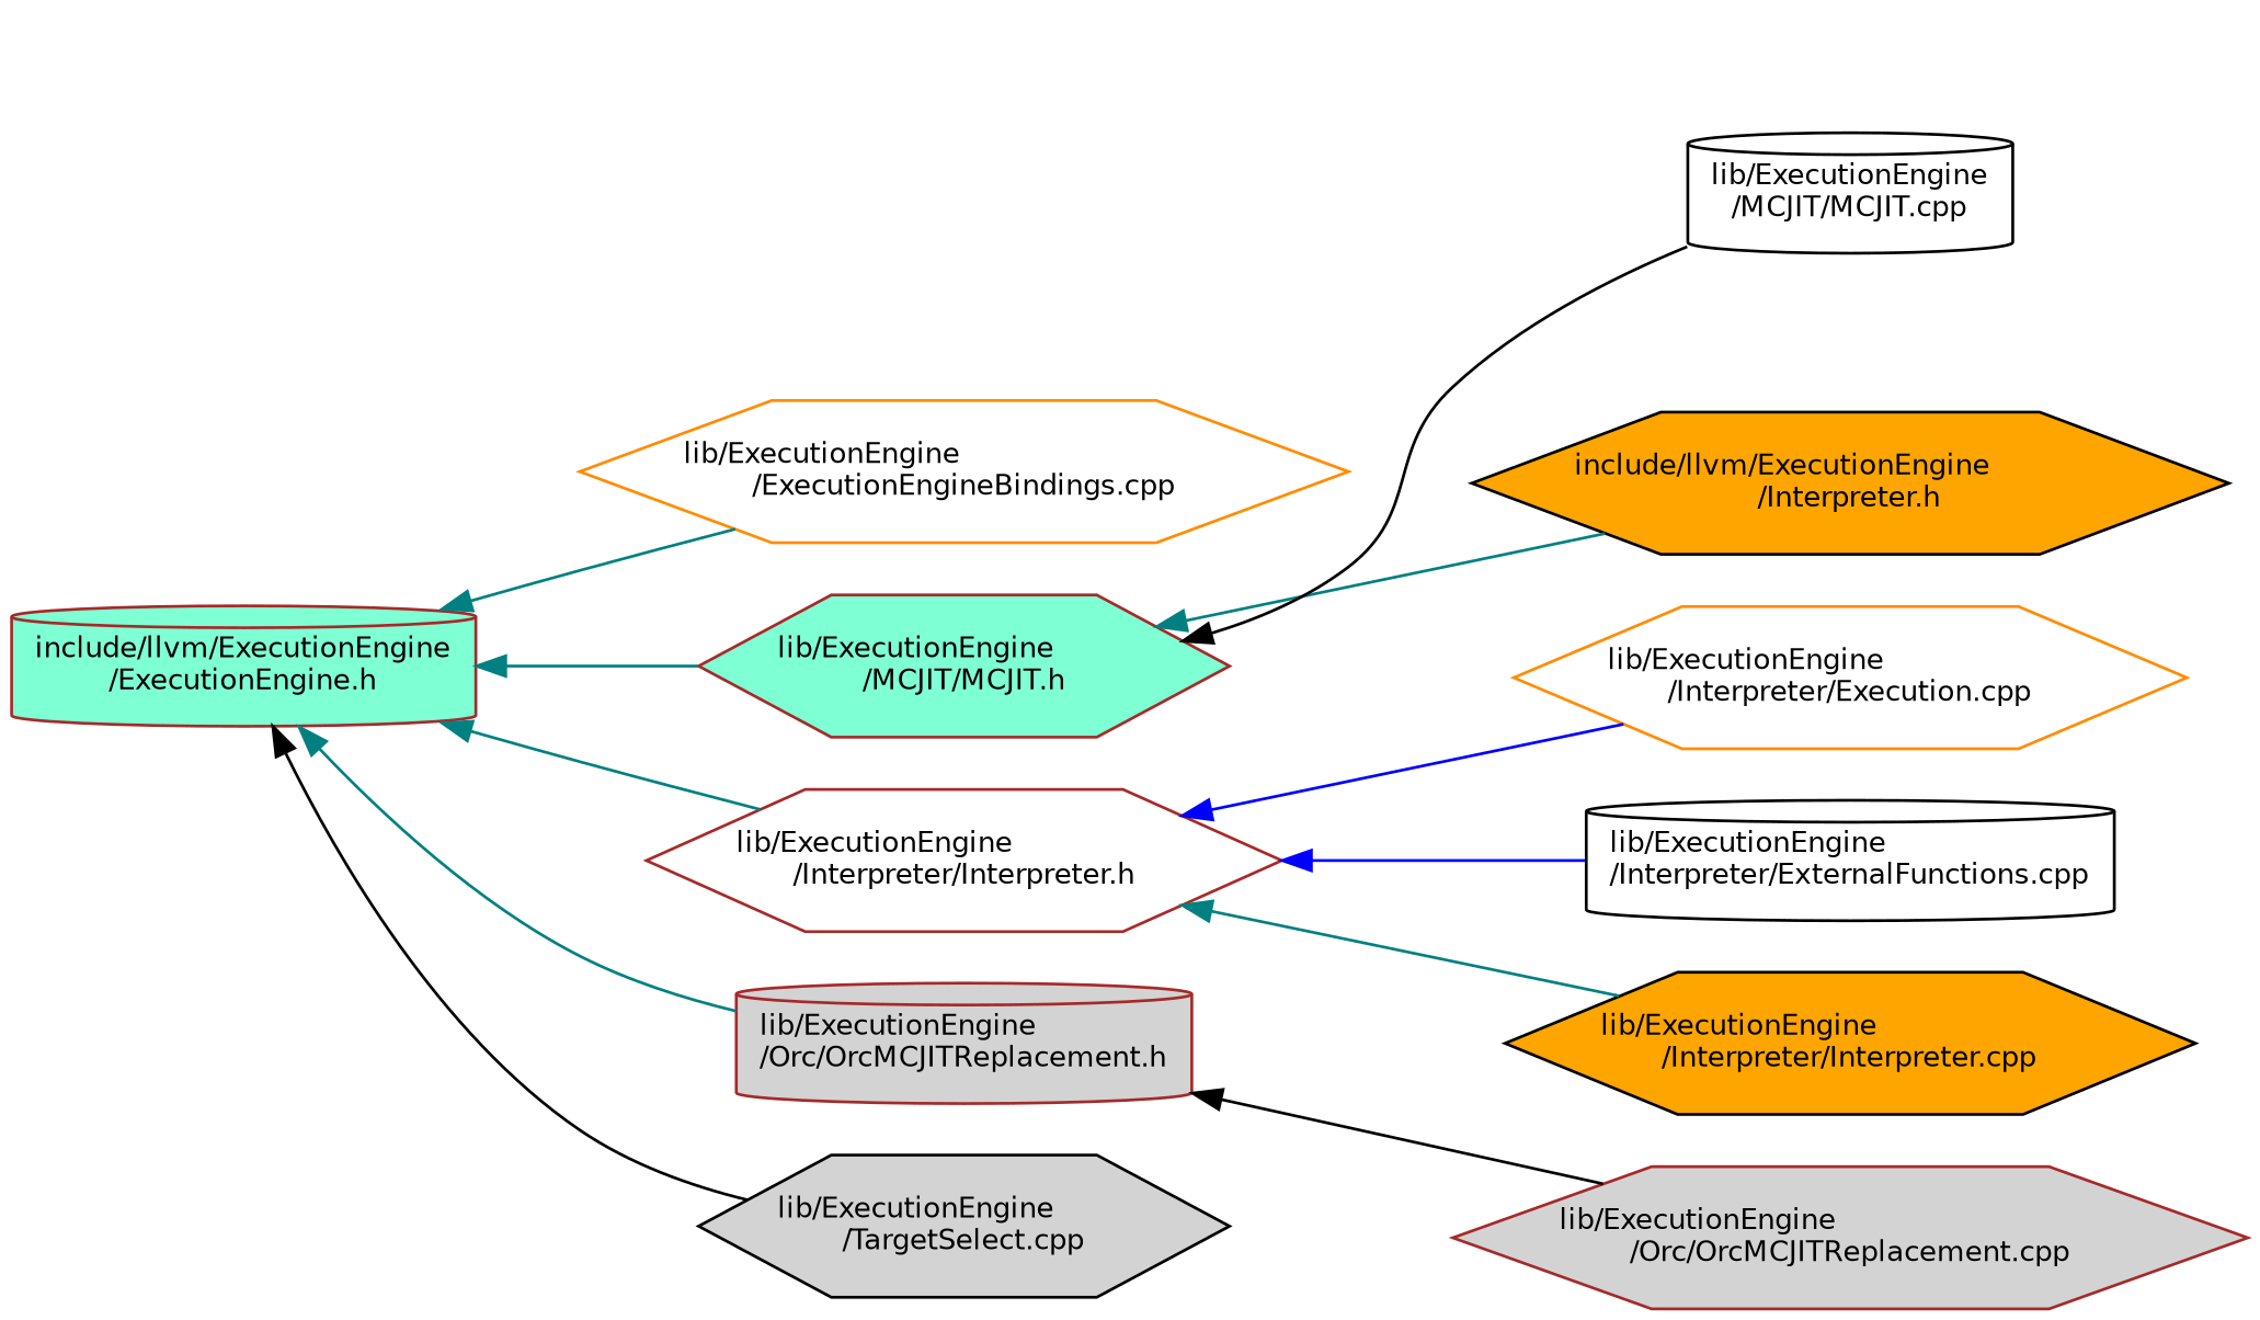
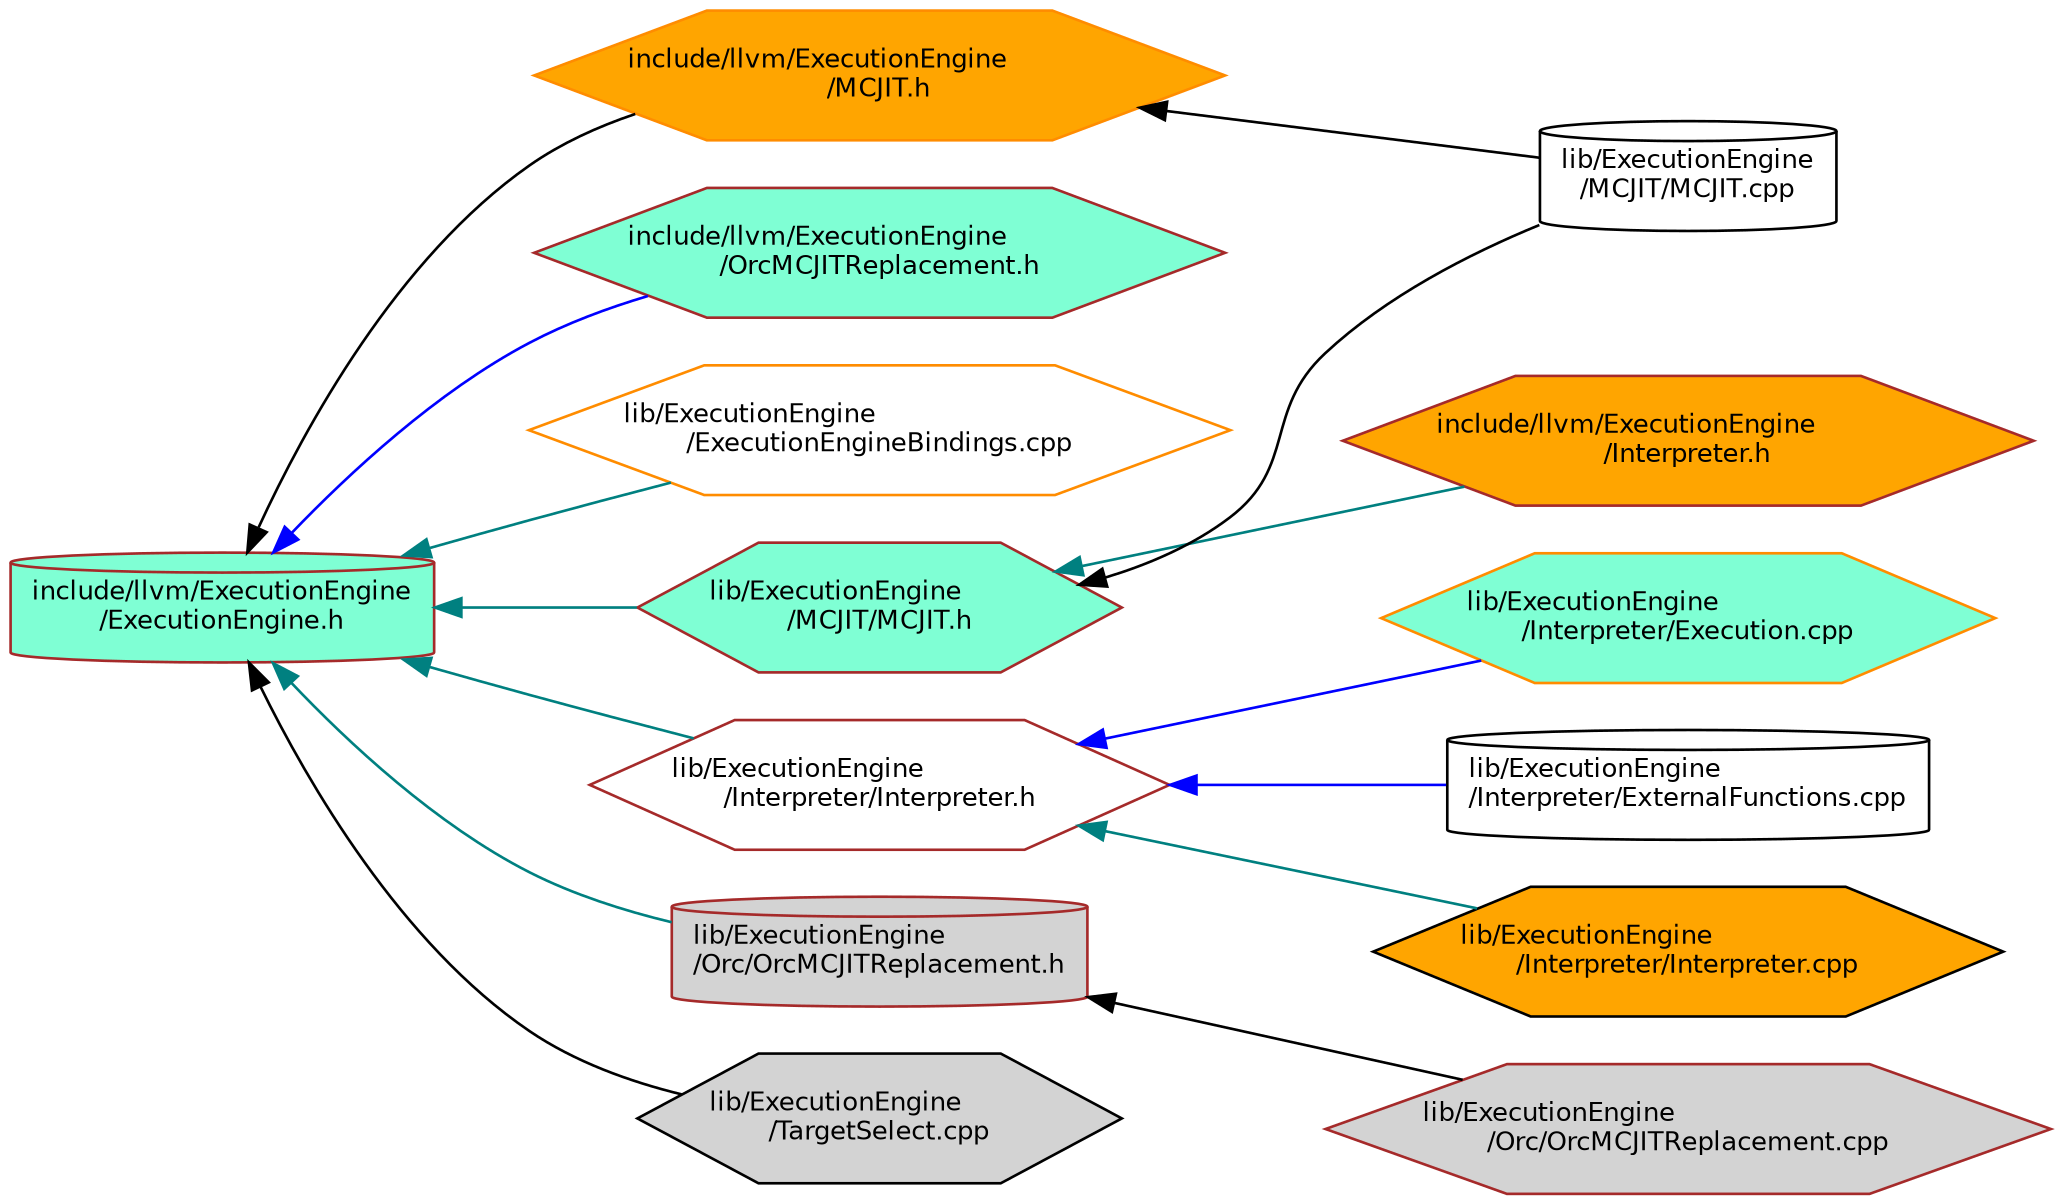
  digraph {
    rankdir=LR
    node [color=brown fillcolor=aquamarine fontname=Helvetica fontsize=10 shape=hexagon style=filled]
    edge [color=teal dir=back fontname=Helvetica fontsize=10 labelfontname=Helvetica labelfontsize=10 style=solid]
    n1 [fontcolor=black height=0.2 label="include/llvm/ExecutionEngine\l/ExecutionEngine.h" shape=cylinder width=0.4]
+   n2 [color=darkorange fillcolor=orange height=0.2 label="include/llvm/ExecutionEngine\l/MCJIT.h" width=0.4]
+   n3 [height=0.2 label="include/llvm/ExecutionEngine\l/OrcMCJITReplacement.h" width=0.4]
    n4 [color=darkorange fillcolor=white height=0.2 label="lib/ExecutionEngine\l/ExecutionEngineBindings.cpp" width=0.4]
    n5 [fillcolor=white height=0.2 label="lib/ExecutionEngine\l/Interpreter/Interpreter.h" width=0.4]
    n6 [height=0.2 label="lib/ExecutionEngine\l/MCJIT/MCJIT.h" width=0.4]
    n7 [fillcolor=lightgrey height=0.2 label="lib/ExecutionEngine\l/Orc/OrcMCJITReplacement.h" shape=cylinder width=0.4]
    n8 [color=black fillcolor=lightgrey height=0.2 label="lib/ExecutionEngine\l/TargetSelect.cpp" width=0.4]
-   n9 [color=black fillcolor=orange height=0.2 label="include/llvm/ExecutionEngine\l/Interpreter.h" width=0.4]
+   n9 [fillcolor=orange height=0.2 label="include/llvm/ExecutionEngine\l/Interpreter.h" width=0.4]
    n10 [color=black fillcolor=white height=0.2 label="lib/ExecutionEngine\l/MCJIT/MCJIT.cpp" shape=cylinder width=0.4]
-   n11 [color=darkorange fillcolor=white height=0.2 label="lib/ExecutionEngine\l/Interpreter/Execution.cpp" width=0.4]
+   n11 [color=darkorange height=0.2 label="lib/ExecutionEngine\l/Interpreter/Execution.cpp" width=0.4]
    n12 [color=black fillcolor=white height=0.2 label="lib/ExecutionEngine\l/Interpreter/ExternalFunctions.cpp" shape=cylinder width=0.4]
    n13 [color=black fillcolor=orange height=0.2 label="lib/ExecutionEngine\l/Interpreter/Interpreter.cpp" width=0.4]
    n14 [fillcolor=lightgrey height=0.2 label="lib/ExecutionEngine\l/Orc/OrcMCJITReplacement.cpp" width=0.4]
+   n1 -> n2 [color=black]
+   n1 -> n3 [color=blue]
    n1 -> n4
    n1 -> n5
    n1 -> n6
    n1 -> n7
    n1 -> n8 [color=black]
+   n2 -> n10 [color=black]
    n5 -> n11 [color=blue]
    n5 -> n12 [color=blue]
    n5 -> n13
    n6 -> n9
    n6 -> n10 [color=black]
    n7 -> n14 [color=black]
  }
